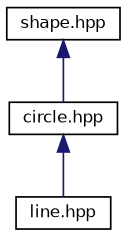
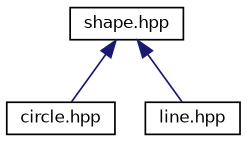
  digraph {
    node [color=black fillcolor=white fontname=Helvetica fontsize=10 shape=record style=filled]
    edge [color=midnightblue dir=back fontname=Helvetica fontsize=10 labelfontname=Helvetica labelfontsize=10 style=solid]
    n1 [height=0.2 label="shape.hpp" width=0.4]
    n2 [height=0.2 label="circle.hpp" width=0.4]
    n3 [height=0.2 label="line.hpp" width=0.4]
    n1 -> n2
-   n2 -> n3
+   n1 -> n3
  }
